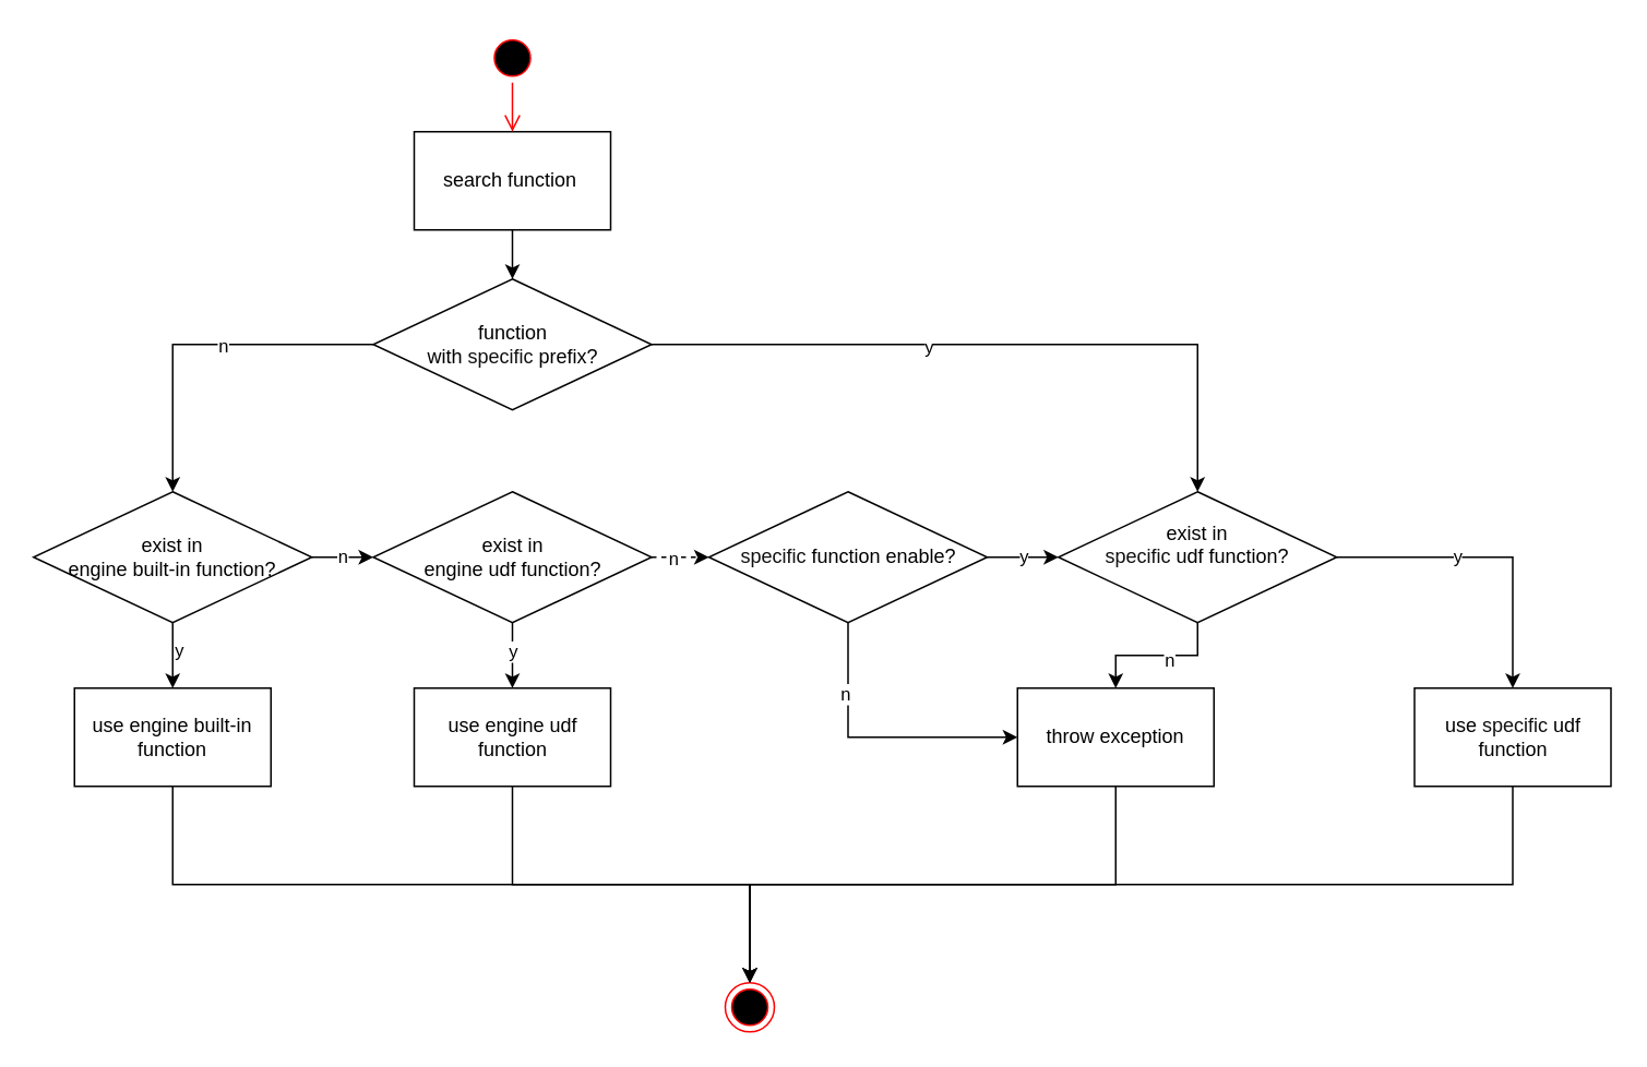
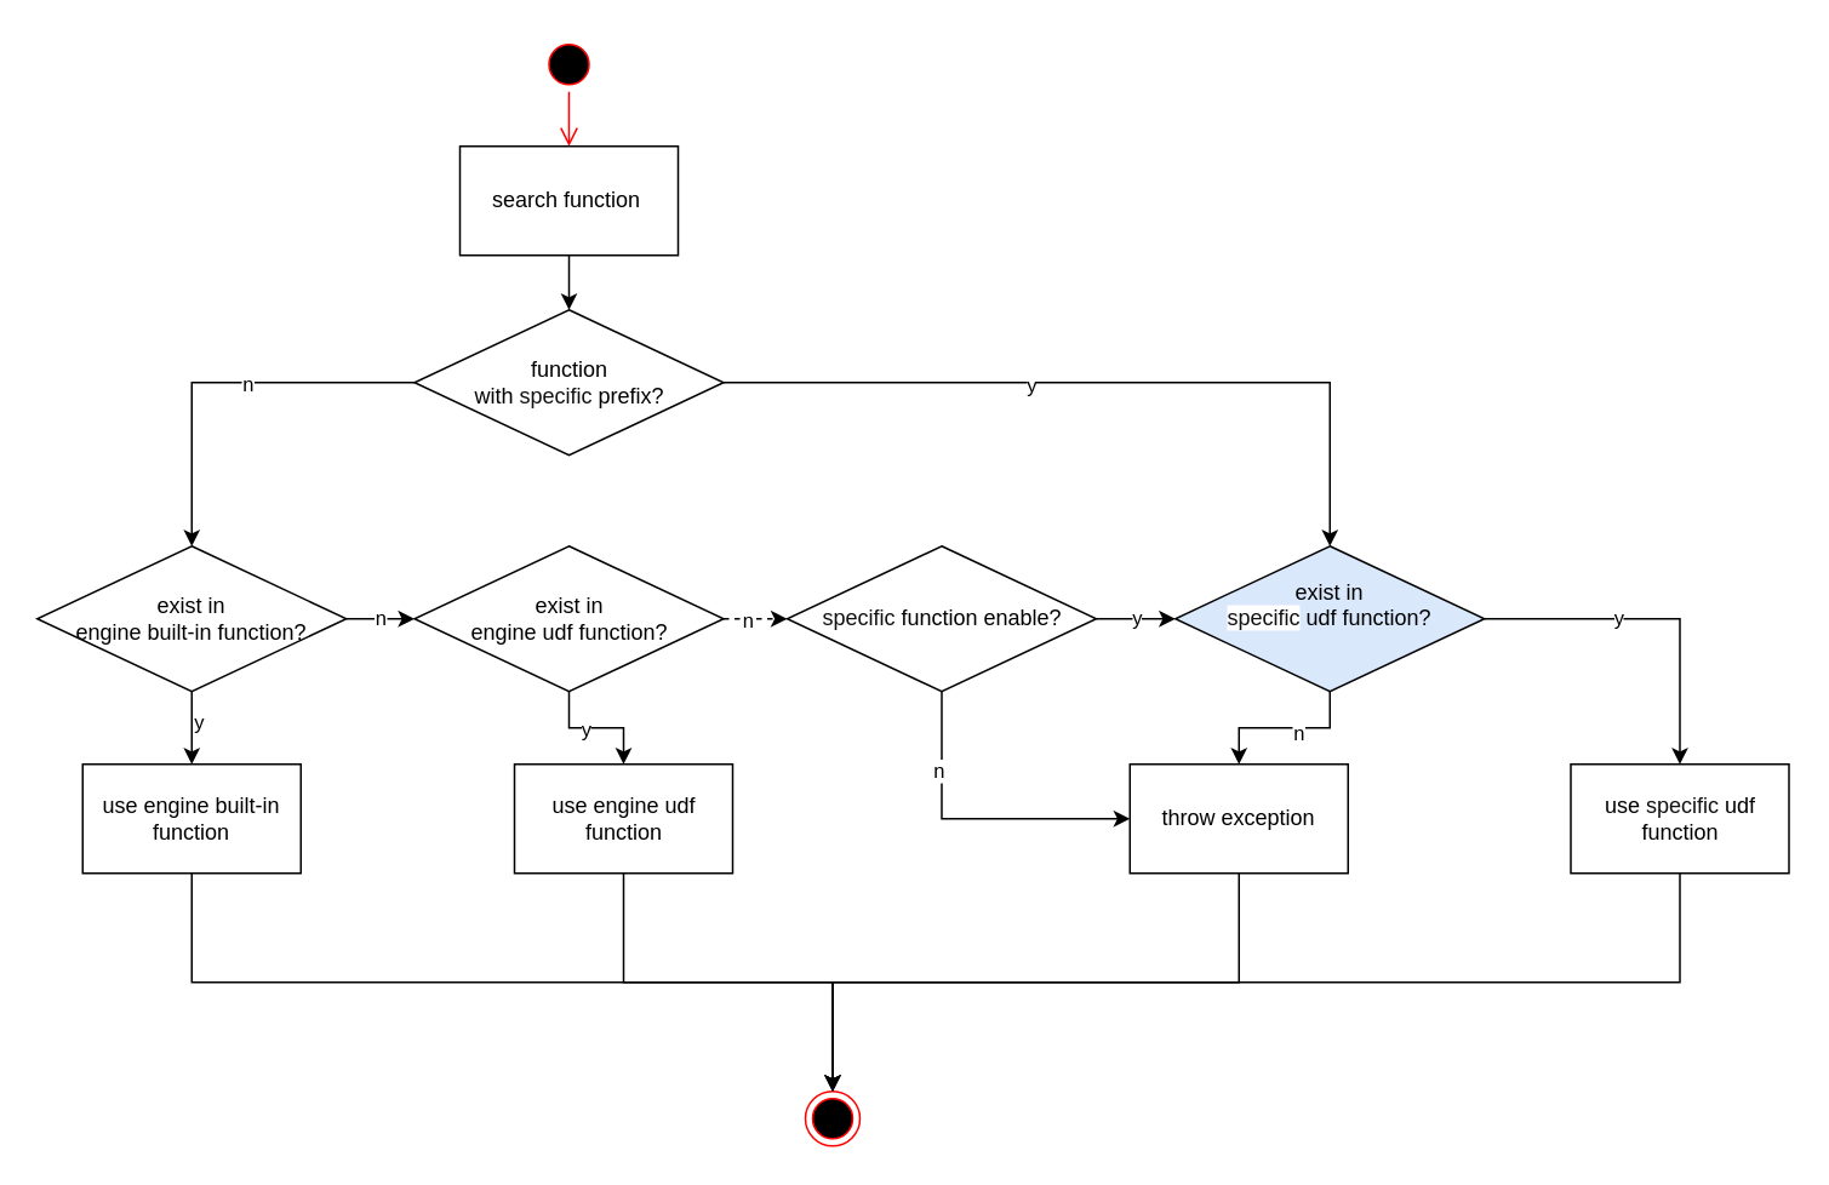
  <mxCell id="0" />
  <mxCell id="1" parent="0" />
  <mxCell id="2" style="edgeStyle=orthogonalEdgeStyle;rounded=0;orthogonalLoop=1;jettySize=auto;html=1;exitX=0;exitY=0.5;exitDx=0;exitDy=0;entryX=0.5;entryY=0;entryDx=0;entryDy=0;" parent="1" source="33" target="9" edge="1"><mxGeometry relative="1" as="geometry" /></mxCell>
  <mxCell id="3" value="n" style="edgeLabel;html=1;align=center;verticalAlign=middle;resizable=0;points=[];" parent="2" vertex="1" connectable="0"><mxGeometry x="-0.13" relative="1" as="geometry"><mxPoint as="offset" /></mxGeometry></mxCell>
  <mxCell id="4" style="edgeStyle=orthogonalEdgeStyle;rounded=0;orthogonalLoop=1;jettySize=auto;html=1;exitX=0.5;exitY=1;exitDx=0;exitDy=0;entryX=0.5;entryY=0;entryDx=0;entryDy=0;" parent="1" source="5" target="33" edge="1"><mxGeometry relative="1" as="geometry"><mxPoint x="225" y="210" as="targetPoint" /></mxGeometry></mxCell>
  <mxCell id="5" value="search function&amp;nbsp;" style="rounded=0;whiteSpace=wrap;html=1;" parent="1" vertex="1"><mxGeometry x="252.5" y="80" width="120" height="60" as="geometry" /></mxCell>
  <mxCell id="6" style="edgeStyle=orthogonalEdgeStyle;rounded=0;orthogonalLoop=1;jettySize=auto;html=1;exitX=0.5;exitY=1;exitDx=0;exitDy=0;entryX=0.5;entryY=0;entryDx=0;entryDy=0;" parent="1" source="9" target="16" edge="1"><mxGeometry relative="1" as="geometry" /></mxCell>
  <mxCell id="7" value="y" style="edgeLabel;html=1;align=center;verticalAlign=middle;resizable=0;points=[];" parent="6" vertex="1" connectable="0"><mxGeometry x="-0.225" y="3" relative="1" as="geometry"><mxPoint as="offset" /></mxGeometry></mxCell>
  <mxCell id="8" value="n" style="edgeStyle=orthogonalEdgeStyle;rounded=0;orthogonalLoop=1;jettySize=auto;html=1;exitX=1;exitY=0.5;exitDx=0;exitDy=0;entryX=0;entryY=0.5;entryDx=0;entryDy=0;" parent="1" source="9" target="14" edge="1"><mxGeometry relative="1" as="geometry" /></mxCell>
  <mxCell id="9" value="exist in&lt;br&gt;engine built-in function?" style="rhombus;whiteSpace=wrap;html=1;" parent="1" vertex="1"><mxGeometry x="20" y="300" width="170" height="80" as="geometry" /></mxCell>
  <mxCell id="10" style="edgeStyle=orthogonalEdgeStyle;rounded=0;orthogonalLoop=1;jettySize=auto;html=1;exitX=0.5;exitY=1;exitDx=0;exitDy=0;entryX=0.5;entryY=0;entryDx=0;entryDy=0;" parent="1" source="14" target="28" edge="1"><mxGeometry relative="1" as="geometry" /></mxCell>
  <mxCell id="11" value="y" style="edgeLabel;html=1;align=center;verticalAlign=middle;resizable=0;points=[];" parent="10" vertex="1" connectable="0"><mxGeometry x="-0.175" relative="1" as="geometry"><mxPoint as="offset" /></mxGeometry></mxCell>
  <mxCell id="12" style="edgeStyle=orthogonalEdgeStyle;rounded=0;orthogonalLoop=1;jettySize=auto;html=1;exitX=1;exitY=0.5;exitDx=0;exitDy=0;entryX=0;entryY=0.5;entryDx=0;entryDy=0;dashed=1;" parent="1" source="14" target="37" edge="1"><mxGeometry relative="1" as="geometry" /></mxCell>
  <mxCell id="13" value="n" style="edgeLabel;html=1;align=center;verticalAlign=middle;resizable=0;points=[];" parent="12" vertex="1" connectable="0"><mxGeometry x="-0.257" relative="1" as="geometry"><mxPoint as="offset" /></mxGeometry></mxCell>
  <mxCell id="14" value="exist in&lt;br&gt;engine udf function?" style="rhombus;whiteSpace=wrap;html=1;" parent="1" vertex="1"><mxGeometry x="227.5" y="300" width="170" height="80" as="geometry" /></mxCell>
  <mxCell id="15" style="edgeStyle=orthogonalEdgeStyle;rounded=0;orthogonalLoop=1;jettySize=auto;html=1;exitX=0.5;exitY=1;exitDx=0;exitDy=0;entryX=0.5;entryY=0;entryDx=0;entryDy=0;" parent="1" source="16" target="22" edge="1"><mxGeometry relative="1" as="geometry" /></mxCell>
  <mxCell id="16" value="use engine built-in function" style="rounded=0;whiteSpace=wrap;html=1;" parent="1" vertex="1"><mxGeometry x="45" y="420" width="120" height="60" as="geometry" /></mxCell>
  <mxCell id="17" style="edgeStyle=orthogonalEdgeStyle;rounded=0;orthogonalLoop=1;jettySize=auto;html=1;exitX=1;exitY=0.5;exitDx=0;exitDy=0;entryX=0.5;entryY=0;entryDx=0;entryDy=0;" parent="1" source="21" target="26" edge="1"><mxGeometry relative="1" as="geometry" /></mxCell>
  <mxCell id="18" value="y" style="edgeLabel;html=1;align=center;verticalAlign=middle;resizable=0;points=[];" parent="17" vertex="1" connectable="0"><mxGeometry x="-0.225" y="1" relative="1" as="geometry"><mxPoint as="offset" /></mxGeometry></mxCell>
  <mxCell id="19" style="edgeStyle=orthogonalEdgeStyle;rounded=0;orthogonalLoop=1;jettySize=auto;html=1;entryX=0.5;entryY=0;entryDx=0;entryDy=0;exitX=0.5;exitY=1;exitDx=0;exitDy=0;" parent="1" source="21" target="30" edge="1"><mxGeometry relative="1" as="geometry"><mxPoint x="951" y="400" as="targetPoint" /><mxPoint x="635" y="410" as="sourcePoint" /></mxGeometry></mxCell>
  <mxCell id="20" value="n" style="edgeLabel;html=1;align=center;verticalAlign=middle;resizable=0;points=[];" parent="19" vertex="1" connectable="0"><mxGeometry x="-0.131" y="1" relative="1" as="geometry"><mxPoint x="1" y="1" as="offset" /></mxGeometry></mxCell>
- <mxCell id="21" value="exist in&lt;br style=&quot;font-size: 12px;&quot;&gt;&lt;span style=&quot;color: rgb(17, 17, 17); font-family: Arial, Helvetica, sans-serif; font-size: 12px; text-align: left; background-color: rgb(255, 255, 255);&quot;&gt;specific&lt;/span&gt;&amp;nbsp;udf function?&lt;div&gt;&lt;br&gt;&lt;/div&gt;" style="rhombus;whiteSpace=wrap;html=1;fontSize=12;" parent="1" vertex="1"><mxGeometry x="646" y="300" width="170" height="80" as="geometry" /></mxCell>
+ <mxCell id="21" value="exist in&lt;br style=&quot;font-size: 12px;&quot;&gt;&lt;span style=&quot;color: rgb(17, 17, 17); font-family: Arial, Helvetica, sans-serif; font-size: 12px; text-align: left; background-color: rgb(255, 255, 255);&quot;&gt;specific&lt;/span&gt;&amp;nbsp;udf function?&lt;div&gt;&lt;br&gt;&lt;/div&gt;" style="rhombus;whiteSpace=wrap;html=1;fontSize=12;fillColor=#dae8fc;" parent="1" vertex="1"><mxGeometry x="646" y="300" width="170" height="80" as="geometry" /></mxCell>
  <mxCell id="22" value="" style="ellipse;html=1;shape=endState;fillColor=#000000;strokeColor=#ff0000;" parent="1" vertex="1"><mxGeometry x="442.5" y="600" width="30" height="30" as="geometry" /></mxCell>
  <mxCell id="23" value="" style="ellipse;html=1;shape=startState;fillColor=#000000;strokeColor=#ff0000;" parent="1" vertex="1"><mxGeometry x="297.5" y="20" width="30" height="30" as="geometry" /></mxCell>
  <mxCell id="24" value="" style="edgeStyle=orthogonalEdgeStyle;html=1;verticalAlign=bottom;endArrow=open;endSize=8;strokeColor=#ff0000;rounded=0;entryX=0.5;entryY=0;entryDx=0;entryDy=0;" parent="1" source="23" target="5" edge="1"><mxGeometry relative="1" as="geometry"><mxPoint x="105" y="140" as="targetPoint" /></mxGeometry></mxCell>
  <mxCell id="25" style="edgeStyle=orthogonalEdgeStyle;rounded=0;orthogonalLoop=1;jettySize=auto;html=1;exitX=0.5;exitY=1;exitDx=0;exitDy=0;entryX=0.5;entryY=0;entryDx=0;entryDy=0;" parent="1" source="26" target="22" edge="1"><mxGeometry relative="1" as="geometry" /></mxCell>
  <mxCell id="26" value="use&amp;nbsp;&lt;span style=&quot;color: rgb(17, 17, 17); font-family: Arial, Helvetica, sans-serif; font-size: 12px; text-align: left; background-color: rgb(255, 255, 255);&quot;&gt;specific&lt;/span&gt;&amp;nbsp;udf function" style="rounded=0;whiteSpace=wrap;html=1;fontSize=12;" parent="1" vertex="1"><mxGeometry x="863.5" y="420" width="120" height="60" as="geometry" /></mxCell>
  <mxCell id="27" style="edgeStyle=orthogonalEdgeStyle;rounded=0;orthogonalLoop=1;jettySize=auto;html=1;exitX=0.5;exitY=1;exitDx=0;exitDy=0;entryX=0.5;entryY=0;entryDx=0;entryDy=0;" parent="1" source="28" target="22" edge="1"><mxGeometry relative="1" as="geometry" /></mxCell>
- <mxCell id="28" value="use engine udf function" style="rounded=0;whiteSpace=wrap;html=1;" parent="1" vertex="1"><mxGeometry x="252.5" y="420" width="120" height="60" as="geometry" /></mxCell>
+ <mxCell id="28" value="use engine udf function" style="rounded=0;whiteSpace=wrap;html=1;" parent="1" vertex="1"><mxGeometry x="282.5" y="420" width="120" height="60" as="geometry" /></mxCell>
  <mxCell id="29" style="edgeStyle=orthogonalEdgeStyle;rounded=0;orthogonalLoop=1;jettySize=auto;html=1;exitX=0.5;exitY=1;exitDx=0;exitDy=0;entryX=0.5;entryY=0;entryDx=0;entryDy=0;" parent="1" source="30" target="22" edge="1"><mxGeometry relative="1" as="geometry" /></mxCell>
  <mxCell id="30" value="throw exception" style="rounded=0;whiteSpace=wrap;html=1;" parent="1" vertex="1"><mxGeometry x="621" y="420" width="120" height="60" as="geometry" /></mxCell>
  <mxCell id="31" style="edgeStyle=orthogonalEdgeStyle;rounded=0;orthogonalLoop=1;jettySize=auto;html=1;exitX=1;exitY=0.5;exitDx=0;exitDy=0;entryX=0.5;entryY=0;entryDx=0;entryDy=0;" parent="1" source="33" target="21" edge="1"><mxGeometry relative="1" as="geometry" /></mxCell>
  <mxCell id="32" value="y" style="edgeLabel;html=1;align=center;verticalAlign=middle;resizable=0;points=[];" parent="31" vertex="1" connectable="0"><mxGeometry x="-0.2" relative="1" as="geometry"><mxPoint y="1" as="offset" /></mxGeometry></mxCell>
  <mxCell id="33" value="function &lt;br style=&quot;font-size: 12px;&quot;&gt;with&amp;nbsp;&lt;span style=&quot;color: rgb(17, 17, 17); font-family: Arial, Helvetica, sans-serif; font-size: 12px; text-align: left; background-color: rgb(255, 255, 255);&quot;&gt;specific&lt;/span&gt;&amp;nbsp;prefix?" style="rhombus;whiteSpace=wrap;html=1;fontSize=12;" parent="1" vertex="1"><mxGeometry x="227.5" y="170" width="170" height="80" as="geometry" /></mxCell>
  <mxCell id="34" value="y" style="edgeStyle=orthogonalEdgeStyle;rounded=0;orthogonalLoop=1;jettySize=auto;html=1;exitX=1;exitY=0.5;exitDx=0;exitDy=0;entryX=0;entryY=0.5;entryDx=0;entryDy=0;" parent="1" source="37" target="21" edge="1"><mxGeometry relative="1" as="geometry" /></mxCell>
  <mxCell id="35" style="edgeStyle=orthogonalEdgeStyle;rounded=0;orthogonalLoop=1;jettySize=auto;html=1;exitX=0.5;exitY=1;exitDx=0;exitDy=0;entryX=0;entryY=0.5;entryDx=0;entryDy=0;" parent="1" source="37" target="30" edge="1"><mxGeometry relative="1" as="geometry" /></mxCell>
  <mxCell id="36" value="n" style="edgeLabel;html=1;align=center;verticalAlign=middle;resizable=0;points=[];" parent="35" vertex="1" connectable="0"><mxGeometry x="-0.503" y="-2" relative="1" as="geometry"><mxPoint as="offset" /></mxGeometry></mxCell>
  <mxCell id="37" value="&lt;span style=&quot;color: rgb(17, 17, 17); font-family: Arial, Helvetica, sans-serif; font-size: 12px; text-align: left; background-color: rgb(255, 255, 255);&quot;&gt;specific&lt;/span&gt;&amp;nbsp;function enable?" style="rhombus;whiteSpace=wrap;html=1;fontSize=12;" parent="1" vertex="1"><mxGeometry x="432.5" y="300" width="170" height="80" as="geometry" /></mxCell>
